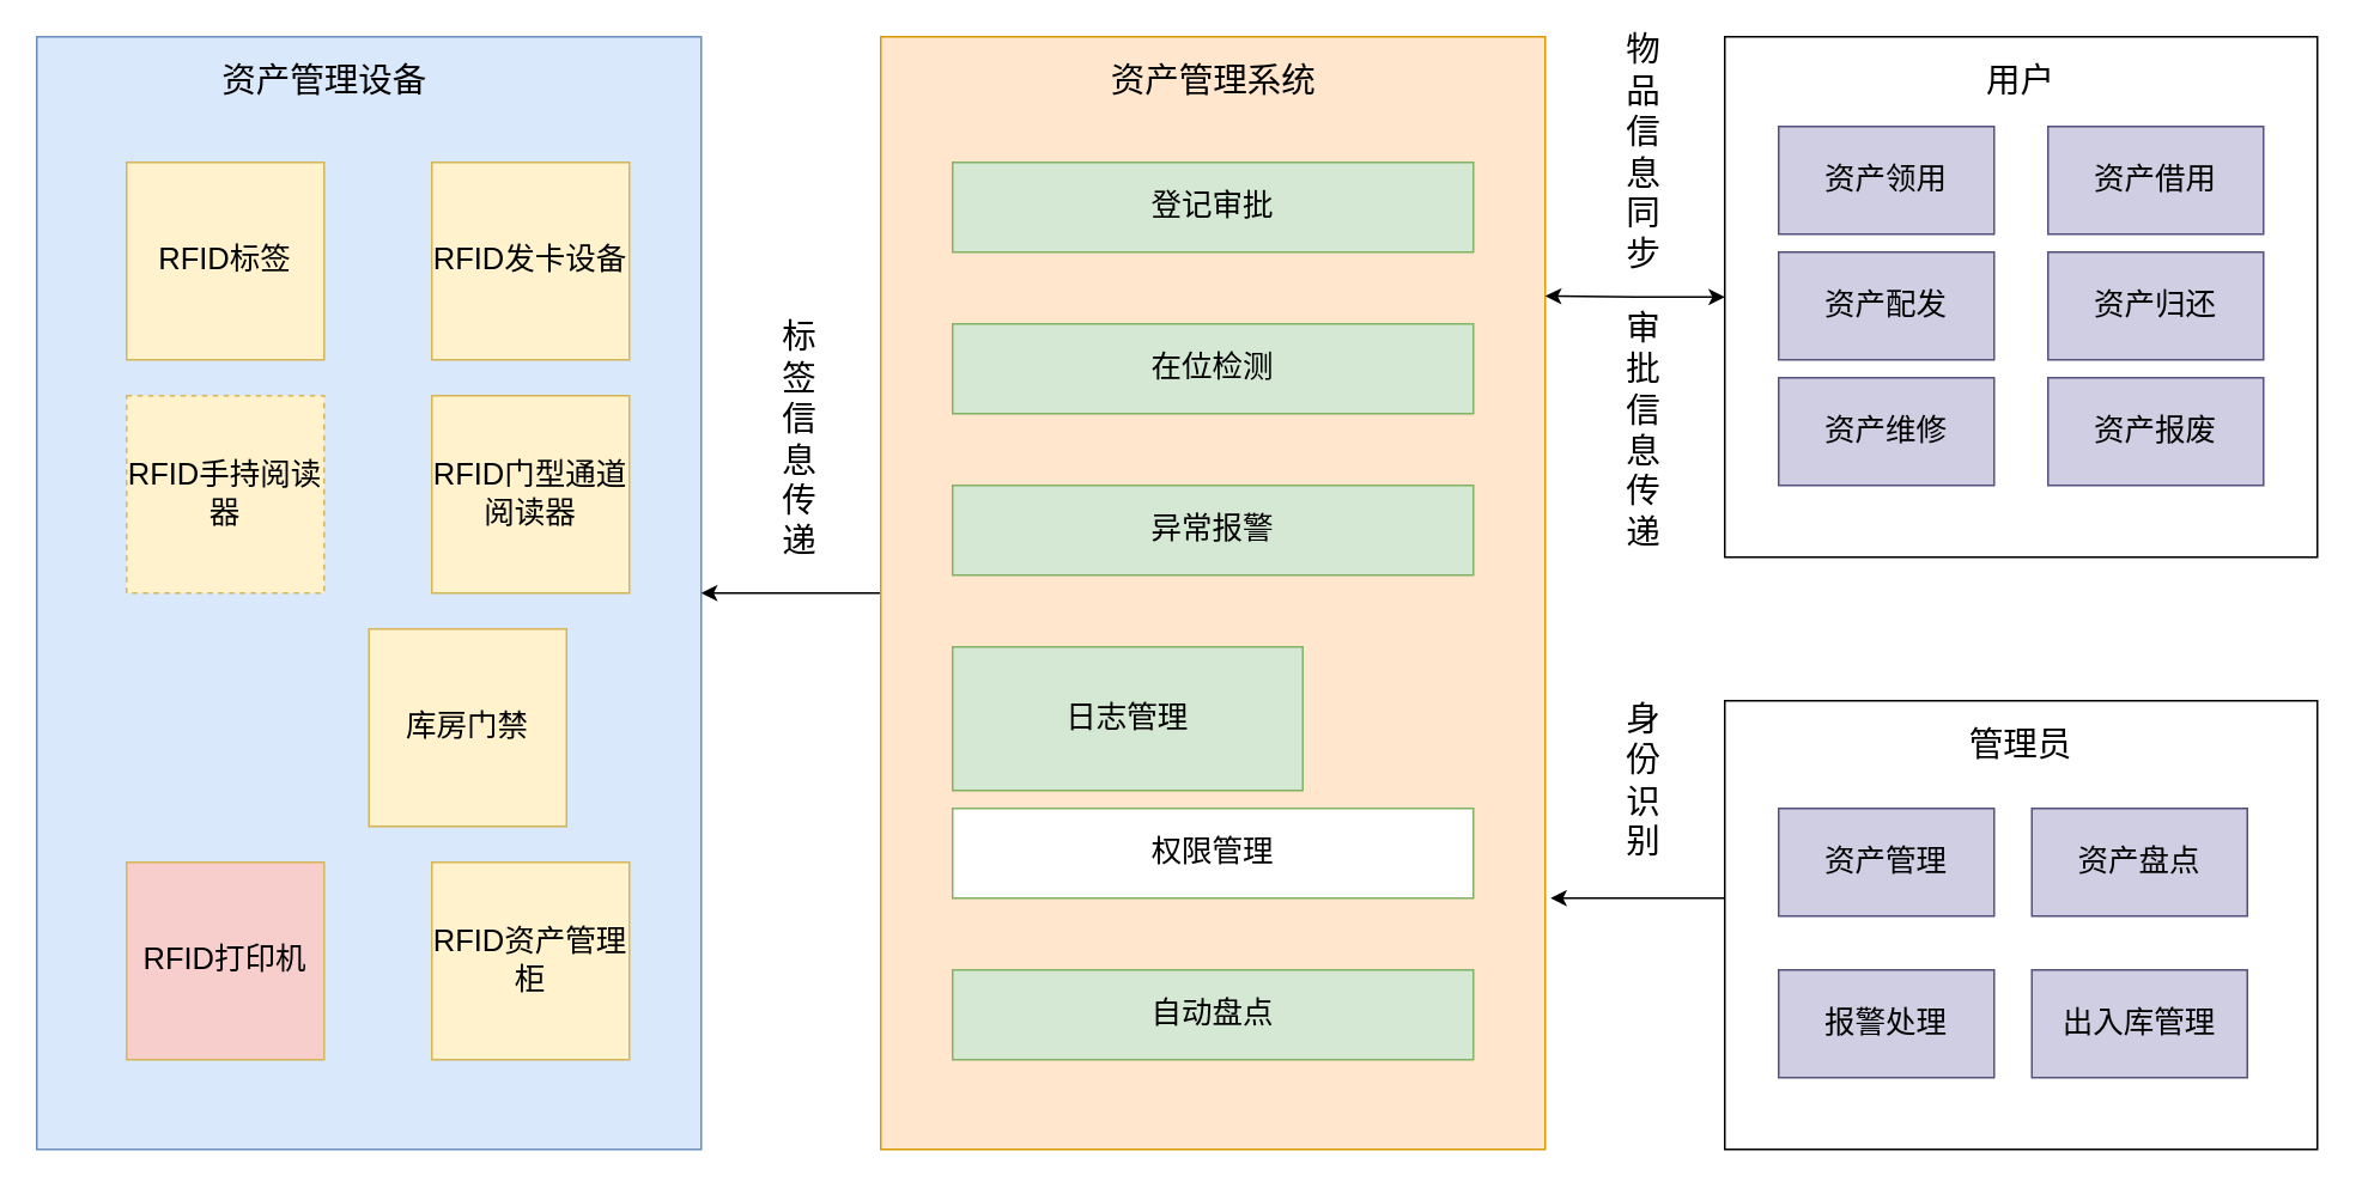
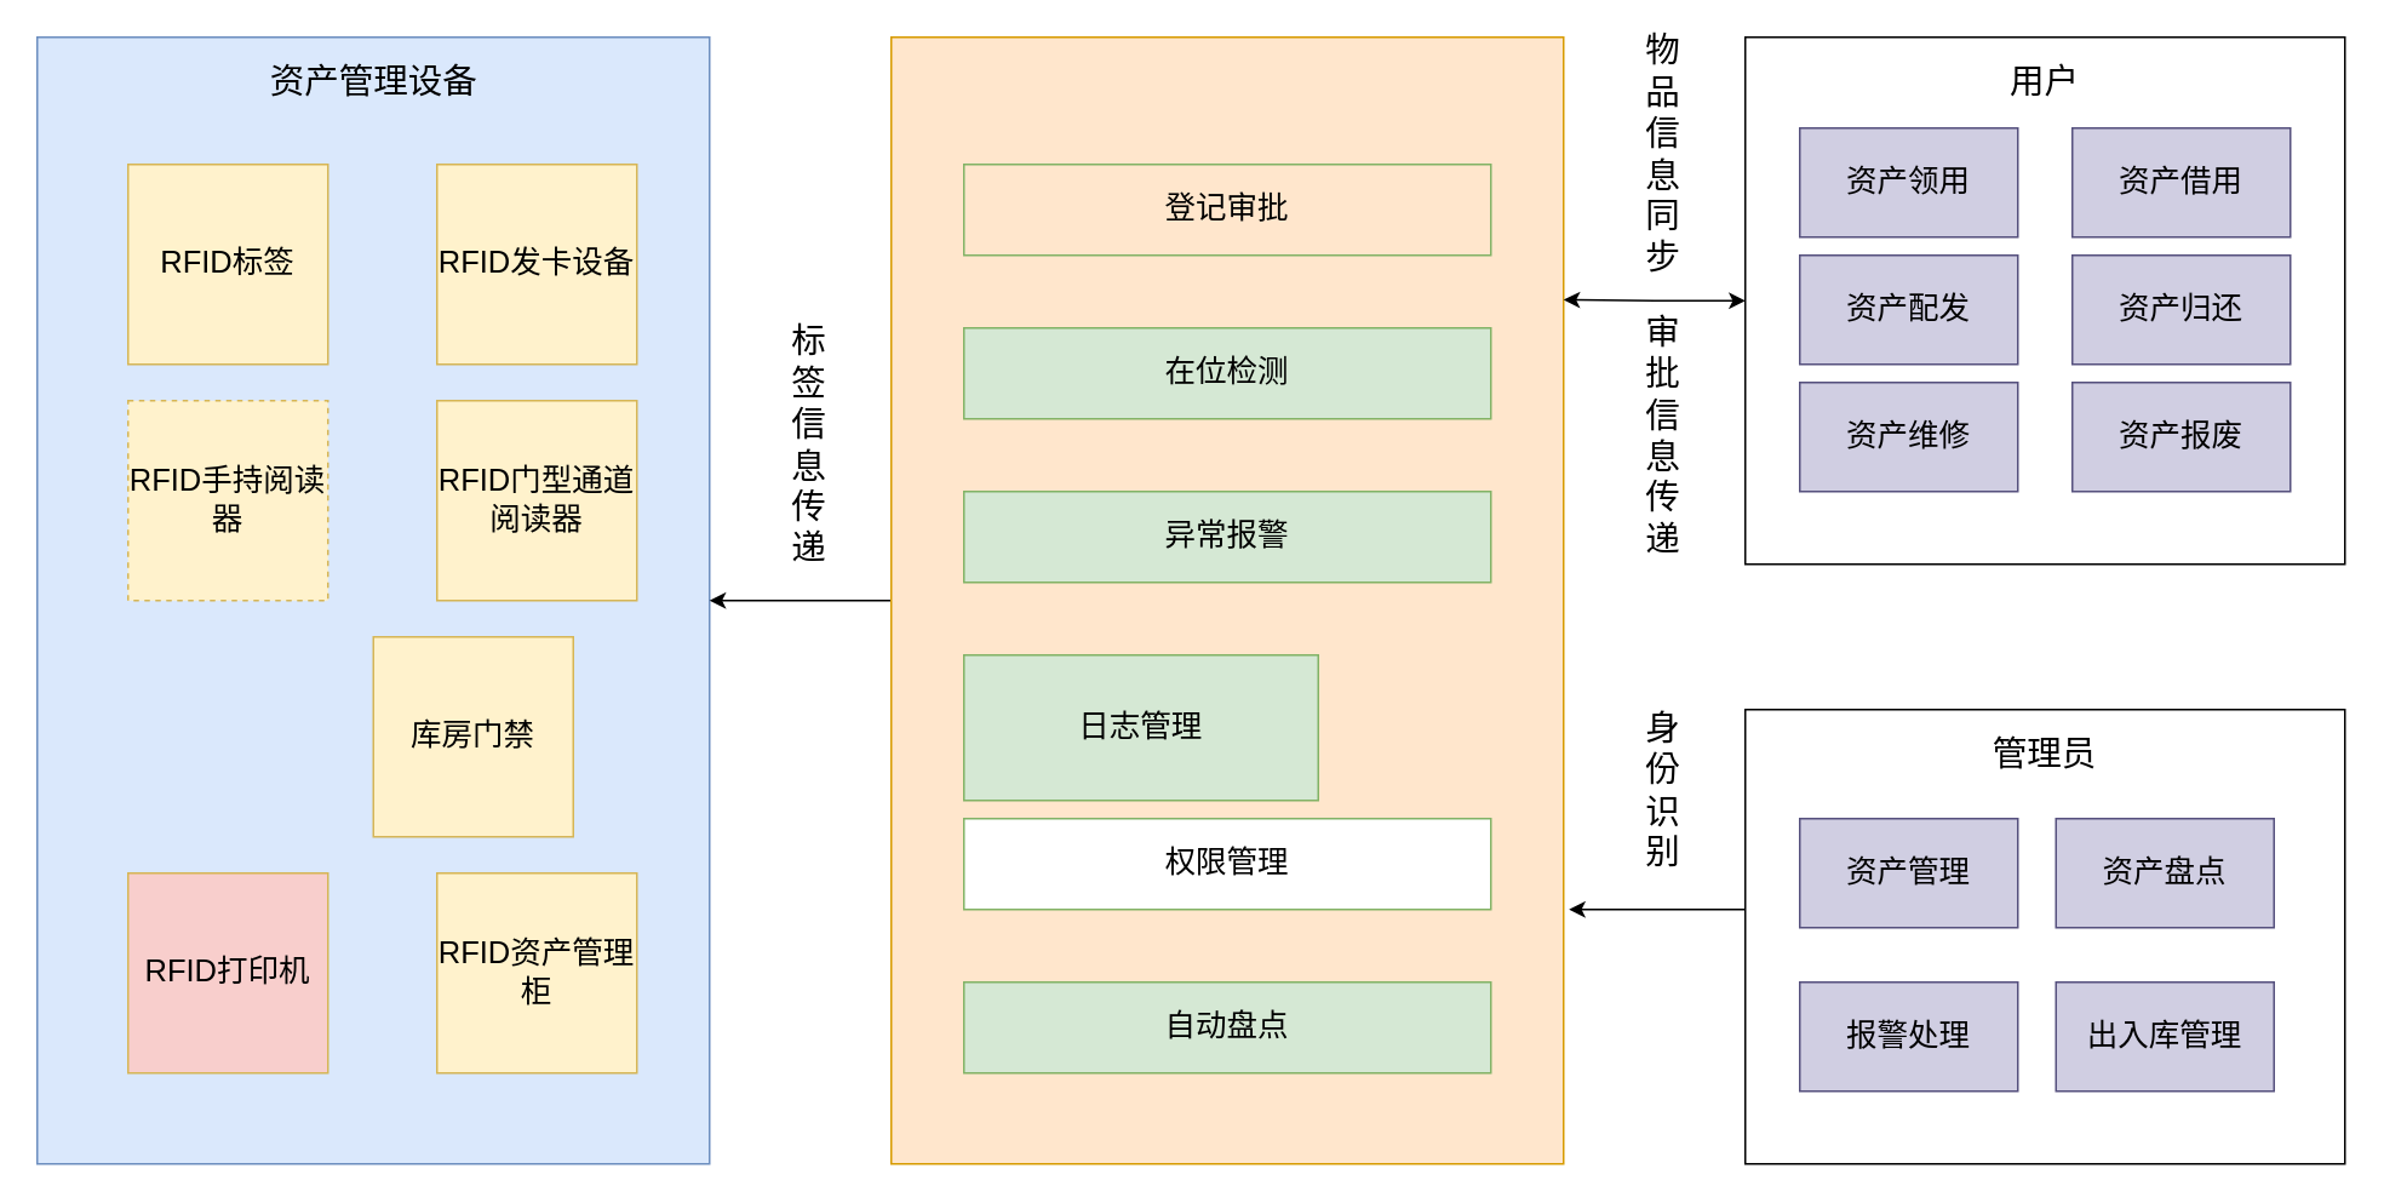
  <mxCell id="0" />
  <mxCell id="1" parent="0" />
  <mxCell id="2" value="" style="rounded=0;whiteSpace=wrap;html=1;fillColor=#dae8fc;strokeColor=#6c8ebf;" parent="1" vertex="1"><mxGeometry x="20" y="20" width="370" height="620" as="geometry" /></mxCell>
  <mxCell id="3" style="edgeStyle=orthogonalEdgeStyle;rounded=0;orthogonalLoop=1;jettySize=auto;html=1;exitX=0;exitY=0.5;exitDx=0;exitDy=0;entryX=1;entryY=0.5;entryDx=0;entryDy=0;" parent="1" source="4" target="2" edge="1"><mxGeometry relative="1" as="geometry" /></mxCell>
  <mxCell id="4" value="" style="rounded=0;whiteSpace=wrap;html=1;fillColor=#ffe6cc;strokeColor=#d79b00;" parent="1" vertex="1"><mxGeometry x="490" y="20" width="370" height="620" as="geometry" /></mxCell>
  <mxCell id="5" style="edgeStyle=orthogonalEdgeStyle;rounded=0;orthogonalLoop=1;jettySize=auto;html=1;exitX=0;exitY=0.5;exitDx=0;exitDy=0;entryX=1;entryY=0.233;entryDx=0;entryDy=0;entryPerimeter=0;startArrow=classic;startFill=1;" parent="1" source="6" target="4" edge="1"><mxGeometry relative="1" as="geometry" /></mxCell>
  <mxCell id="6" value="" style="rounded=0;whiteSpace=wrap;html=1;" parent="1" vertex="1"><mxGeometry x="960" y="20" width="330" height="290" as="geometry" /></mxCell>
  <mxCell id="7" style="edgeStyle=orthogonalEdgeStyle;rounded=0;orthogonalLoop=1;jettySize=auto;html=1;exitX=0;exitY=0.5;exitDx=0;exitDy=0;" parent="1" source="8" edge="1"><mxGeometry relative="1" as="geometry"><mxPoint x="863" y="500" as="targetPoint" /><Array as="points"><mxPoint x="960" y="500" /><mxPoint x="863" y="500" /></Array></mxGeometry></mxCell>
  <mxCell id="8" value="" style="rounded=0;whiteSpace=wrap;html=1;" parent="1" vertex="1"><mxGeometry x="960" y="390" width="330" height="250" as="geometry" /></mxCell>
  <mxCell id="9" value="资产领用" style="rounded=0;whiteSpace=wrap;html=1;fillColor=#d0cee2;strokeColor=#56517e;fontSize=17;" parent="1" vertex="1"><mxGeometry x="990" y="70" width="120" height="60" as="geometry" /></mxCell>
  <mxCell id="10" value="资产借用" style="rounded=0;whiteSpace=wrap;html=1;fillColor=#d0cee2;strokeColor=#56517e;fontSize=17;" parent="1" vertex="1"><mxGeometry x="1140" y="70" width="120" height="60" as="geometry" /></mxCell>
  <mxCell id="11" value="资产配发" style="rounded=0;whiteSpace=wrap;html=1;fillColor=#d0cee2;strokeColor=#56517e;fontSize=17;" parent="1" vertex="1"><mxGeometry x="990" y="140" width="120" height="60" as="geometry" /></mxCell>
  <mxCell id="12" value="资产归还" style="rounded=0;whiteSpace=wrap;html=1;fillColor=#d0cee2;strokeColor=#56517e;fontSize=17;" parent="1" vertex="1"><mxGeometry x="1140" y="140" width="120" height="60" as="geometry" /></mxCell>
  <mxCell id="13" value="资产维修" style="rounded=0;whiteSpace=wrap;html=1;fillColor=#d0cee2;strokeColor=#56517e;fontSize=17;" parent="1" vertex="1"><mxGeometry x="990" y="210" width="120" height="60" as="geometry" /></mxCell>
  <mxCell id="14" value="资产报废" style="rounded=0;whiteSpace=wrap;html=1;fillColor=#d0cee2;strokeColor=#56517e;fontSize=17;" parent="1" vertex="1"><mxGeometry x="1140" y="210" width="120" height="60" as="geometry" /></mxCell>
  <mxCell id="15" value="用户" style="text;strokeColor=none;align=center;fillColor=none;html=1;verticalAlign=middle;whiteSpace=wrap;rounded=0;fontSize=19;" parent="1" vertex="1"><mxGeometry x="1095" y="30" width="60" height="30" as="geometry" /></mxCell>
  <mxCell id="16" value="管理员" style="text;strokeColor=none;align=center;fillColor=none;html=1;verticalAlign=middle;whiteSpace=wrap;rounded=0;fontSize=19;" parent="1" vertex="1"><mxGeometry x="1095" y="400" width="60" height="30" as="geometry" /></mxCell>
  <mxCell id="17" value="资产管理" style="rounded=0;whiteSpace=wrap;html=1;fillColor=#d0cee2;strokeColor=#56517e;fontSize=17;" parent="1" vertex="1"><mxGeometry x="990" y="450" width="120" height="60" as="geometry" /></mxCell>
  <mxCell id="18" value="资产盘点" style="rounded=0;whiteSpace=wrap;html=1;fillColor=#d0cee2;strokeColor=#56517e;fontSize=17;" parent="1" vertex="1"><mxGeometry x="1131" y="450" width="120" height="60" as="geometry" /></mxCell>
  <mxCell id="19" value="报警处理" style="rounded=0;whiteSpace=wrap;html=1;fillColor=#d0cee2;strokeColor=#56517e;fontSize=17;" parent="1" vertex="1"><mxGeometry x="990" y="540" width="120" height="60" as="geometry" /></mxCell>
  <mxCell id="20" value="出入库管理" style="rounded=0;whiteSpace=wrap;html=1;fillColor=#d0cee2;strokeColor=#56517e;fontSize=17;" parent="1" vertex="1"><mxGeometry x="1131" y="540" width="120" height="60" as="geometry" /></mxCell>
- <mxCell id="21" value="登记审批" style="rounded=0;whiteSpace=wrap;html=1;fillColor=#d5e8d4;strokeColor=#82b366;fontSize=17;" parent="1" vertex="1"><mxGeometry x="530" y="90" width="290" height="50" as="geometry" /></mxCell>
+ <mxCell id="21" value="登记审批" style="rounded=0;whiteSpace=wrap;html=1;fillColor=#ffe6cc;strokeColor=#82b366;fontSize=17;" parent="1" vertex="1"><mxGeometry x="530" y="90" width="290" height="50" as="geometry" /></mxCell>
  <mxCell id="22" value="在位检测" style="rounded=0;whiteSpace=wrap;html=1;fillColor=#d5e8d4;strokeColor=#82b366;fontSize=17;" parent="1" vertex="1"><mxGeometry x="530" y="180" width="290" height="50" as="geometry" /></mxCell>
  <mxCell id="23" value="异常报警" style="rounded=0;whiteSpace=wrap;html=1;fillColor=#d5e8d4;strokeColor=#82b366;fontSize=17;" parent="1" vertex="1"><mxGeometry x="530" y="270" width="290" height="50" as="geometry" /></mxCell>
  <mxCell id="24" value="日志管理" style="rounded=0;whiteSpace=wrap;html=1;fillColor=#d5e8d4;strokeColor=#82b366;fontSize=17;" parent="1" vertex="1"><mxGeometry x="530" y="360" width="195" height="80" as="geometry" /></mxCell>
  <mxCell id="25" value="权限管理" style="rounded=0;whiteSpace=wrap;html=1;fillColor=#ffffff;strokeColor=#82b366;fontSize=17;" parent="1" vertex="1"><mxGeometry x="530" y="450" width="290" height="50" as="geometry" /></mxCell>
  <mxCell id="26" value="自动盘点" style="rounded=0;whiteSpace=wrap;html=1;fillColor=#d5e8d4;strokeColor=#82b366;fontSize=17;" parent="1" vertex="1"><mxGeometry x="530" y="540" width="290" height="50" as="geometry" /></mxCell>
- <mxCell id="27" value="资产管理系统" style="text;strokeColor=none;align=center;fillColor=none;html=1;verticalAlign=middle;whiteSpace=wrap;rounded=0;fontSize=19;" parent="1" vertex="1"><mxGeometry x="612.5" y="30" width="125" height="30" as="geometry" /></mxCell>
  <mxCell id="28" value="RFID标签" style="rounded=0;whiteSpace=wrap;html=1;fillColor=#fff2cc;strokeColor=#d6b656;fontSize=17;" parent="1" vertex="1"><mxGeometry x="70" y="90" width="110" height="110" as="geometry" /></mxCell>
  <mxCell id="29" value="RFID发卡设备" style="rounded=0;whiteSpace=wrap;html=1;fillColor=#fff2cc;strokeColor=#d6b656;fontSize=17;" parent="1" vertex="1"><mxGeometry x="240" y="90" width="110" height="110" as="geometry" /></mxCell>
- <mxCell id="30" value="资产管理设备" style="text;strokeColor=none;align=center;fillColor=none;html=1;verticalAlign=middle;whiteSpace=wrap;rounded=0;fontSize=19;" parent="1" vertex="1"><mxGeometry x="117.5" y="30" width="125" height="30" as="geometry" /></mxCell>
+ <mxCell id="30" value="资产管理设备" style="text;strokeColor=none;align=center;fillColor=none;html=1;verticalAlign=middle;whiteSpace=wrap;rounded=0;fontSize=19;" parent="1" vertex="1"><mxGeometry x="142.5" y="30" width="125" height="30" as="geometry" /></mxCell>
  <mxCell id="31" value="RFID手持阅读器" style="rounded=0;whiteSpace=wrap;html=1;fillColor=#fff2cc;strokeColor=#d6b656;fontSize=17;dashed=1;" parent="1" vertex="1"><mxGeometry x="70" y="220" width="110" height="110" as="geometry" /></mxCell>
  <mxCell id="32" value="RFID门型通道阅读器" style="rounded=0;whiteSpace=wrap;html=1;fillColor=#fff2cc;strokeColor=#d6b656;fontSize=17;" parent="1" vertex="1"><mxGeometry x="240" y="220" width="110" height="110" as="geometry" /></mxCell>
  <mxCell id="33" value="库房门禁" style="rounded=0;whiteSpace=wrap;html=1;fillColor=#fff2cc;strokeColor=#d6b656;fontSize=17;" parent="1" vertex="1"><mxGeometry x="205" y="350" width="110" height="110" as="geometry" /></mxCell>
  <mxCell id="34" value="RFID打印机" style="rounded=0;whiteSpace=wrap;html=1;fillColor=#f8cecc;strokeColor=#d6b656;fontSize=17;" parent="1" vertex="1"><mxGeometry x="70" y="480" width="110" height="110" as="geometry" /></mxCell>
  <mxCell id="35" value="RFID资产管理柜" style="rounded=0;whiteSpace=wrap;html=1;fillColor=#fff2cc;strokeColor=#d6b656;fontSize=17;" parent="1" vertex="1"><mxGeometry x="240" y="480" width="110" height="110" as="geometry" /></mxCell>
  <mxCell id="36" value="标签信息传递" style="text;strokeColor=none;align=center;fillColor=none;html=1;verticalAlign=middle;whiteSpace=wrap;rounded=0;fontSize=19;" parent="1" vertex="1"><mxGeometry x="430" y="230" width="30" height="30" as="geometry" /></mxCell>
  <mxCell id="37" value="身份识别" style="text;strokeColor=none;align=center;fillColor=none;html=1;verticalAlign=middle;whiteSpace=wrap;rounded=0;fontSize=19;" parent="1" vertex="1"><mxGeometry x="900" y="420" width="30" height="30" as="geometry" /></mxCell>
  <mxCell id="38" value="物品信息同步" style="text;strokeColor=none;align=center;fillColor=none;html=1;verticalAlign=middle;whiteSpace=wrap;rounded=0;fontSize=19;" parent="1" vertex="1"><mxGeometry x="900" y="70" width="30" height="30" as="geometry" /></mxCell>
  <mxCell id="39" value="审批信息传递" style="text;strokeColor=none;align=center;fillColor=none;html=1;verticalAlign=middle;whiteSpace=wrap;rounded=0;fontSize=19;" parent="1" vertex="1"><mxGeometry x="905" y="180" width="20" height="120" as="geometry" /></mxCell>
